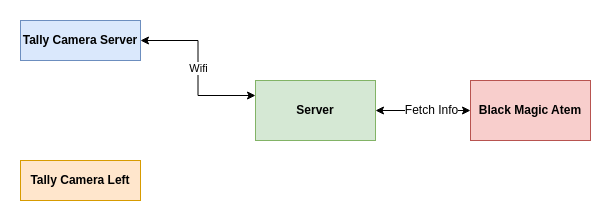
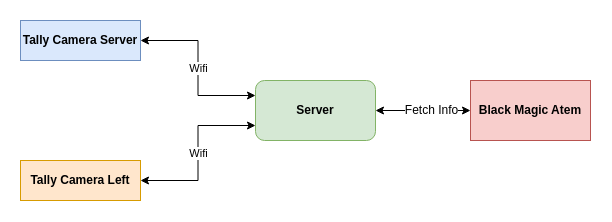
  <mxCell id="0" />
  <mxCell id="1" parent="0" />
  <mxCell id="2" value="Wifi" style="edgeStyle=orthogonalEdgeStyle;rounded=0;orthogonalLoop=1;jettySize=auto;html=1;exitX=1;exitY=0.5;exitDx=0;exitDy=0;entryX=0;entryY=0.25;entryDx=0;entryDy=0;startArrow=classic;startFill=1;" edge="1" parent="1" source="3" target="8"><mxGeometry relative="1" as="geometry" /></mxCell>
  <mxCell id="3" value="&lt;b&gt;Tally Camera Server&lt;/b&gt;" style="rounded=0;whiteSpace=wrap;html=1;fillColor=#dae8fc;strokeColor=#6c8ebf;" vertex="1" parent="1"><mxGeometry x="20" y="20" width="120" height="40" as="geometry" /></mxCell>
+ <mxCell id="4" value="Wifi" style="edgeStyle=orthogonalEdgeStyle;rounded=0;orthogonalLoop=1;jettySize=auto;html=1;exitX=1;exitY=0.5;exitDx=0;exitDy=0;entryX=0;entryY=0.75;entryDx=0;entryDy=0;startArrow=classic;startFill=1;" edge="1" parent="1" source="5" target="8"><mxGeometry relative="1" as="geometry" /></mxCell>
  <mxCell id="5" value="&lt;b&gt;Tally Camera Left&lt;/b&gt;" style="rounded=0;whiteSpace=wrap;html=1;fillColor=#ffe6cc;strokeColor=#d79b00;" vertex="1" parent="1"><mxGeometry x="20" y="160" width="120" height="40" as="geometry" /></mxCell>
  <mxCell id="6" style="edgeStyle=orthogonalEdgeStyle;rounded=0;orthogonalLoop=1;jettySize=auto;html=1;exitX=1;exitY=0.5;exitDx=0;exitDy=0;entryX=0;entryY=0.5;entryDx=0;entryDy=0;startArrow=classic;startFill=1;" edge="1" parent="1" source="8" target="9"><mxGeometry relative="1" as="geometry" /></mxCell>
  <mxCell id="7" value="Fetch Info" style="text;html=1;resizable=0;points=[];align=center;verticalAlign=middle;labelBackgroundColor=#ffffff;" vertex="1" connectable="0" parent="6"><mxGeometry x="0.163" y="1" relative="1" as="geometry"><mxPoint as="offset" /></mxGeometry></mxCell>
- <mxCell id="8" value="&lt;b&gt;Server&lt;/b&gt;" style="rounded=0;whiteSpace=wrap;html=1;fillColor=#d5e8d4;strokeColor=#82b366;" vertex="1" parent="1"><mxGeometry x="255" y="80" width="120" height="60" as="geometry" /></mxCell>
+ <mxCell id="8" value="&lt;b&gt;Server&lt;/b&gt;" style="whiteSpace=wrap;html=1;fillColor=#d5e8d4;strokeColor=#82b366;rounded=1;" vertex="1" parent="1"><mxGeometry x="255" y="80" width="120" height="60" as="geometry" /></mxCell>
  <mxCell id="9" value="&lt;b&gt;Black Magic Atem&lt;/b&gt;" style="rounded=0;whiteSpace=wrap;html=1;fillColor=#f8cecc;strokeColor=#b85450;" vertex="1" parent="1"><mxGeometry x="470" y="80" width="120" height="60" as="geometry" /></mxCell>
